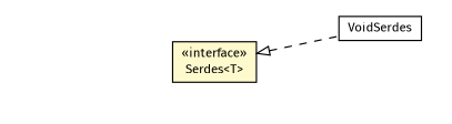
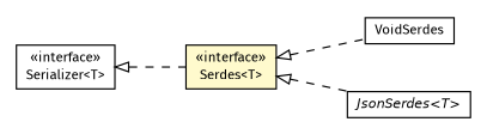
  digraph {
    fontname="Fira Sans"
    nodesep=0.25
    rankdir=LR
    ranksep=0.5
    node [fontcolor=black fontname="Fira Sans" fontsize=10.0 shape=plaintext]
    edge [arrowtail=empty dir=back fontname="Fira Sans" fontsize=10 headport=p labelfontname=Helvetica labelfontsize=10 style=dashed tailport=p]
    n1 [label=<<table title="org.turbogwt.core.http.client.serialization.VoidSerdes" border="0" cellborder="1" cellspacing="0" cellpadding="2" port="p" href="./VoidSerdes.html"> 		<tr><td><table border="0" cellspacing="0" cellpadding="1"> <tr><td align="center" balign="center"> VoidSerdes </td></tr> 		</table></td></tr> 		</table>>]
+   n2 [label=<<table title="org.turbogwt.core.http.client.serialization.JsonSerdes" border="0" cellborder="1" cellspacing="0" cellpadding="2" port="p" href="./JsonSerdes.html"> 		<tr><td><table border="0" cellspacing="0" cellpadding="1"> <tr><td align="center" balign="center"><font face="Helvetica-Oblique"> JsonSerdes&lt;T&gt; </font></td></tr> 		</table></td></tr> 		</table>>]
    n3 [label=<<table title="org.turbogwt.core.http.client.serialization.Serdes" border="0" cellborder="1" cellspacing="0" cellpadding="2" port="p" bgcolor="lemonChiffon" href="./Serdes.html"> 		<tr><td><table border="0" cellspacing="0" cellpadding="1"> <tr><td align="center" balign="center"> &#171;interface&#187; </td></tr> <tr><td align="center" balign="center"> Serdes&lt;T&gt; </td></tr> 		</table></td></tr> 		</table>>]
+   n4 [label=<<table title="org.turbogwt.core.http.client.serialization.Serializer" border="0" cellborder="1" cellspacing="0" cellpadding="2" port="p" href="./Serializer.html"> 		<tr><td><table border="0" cellspacing="0" cellpadding="1"> <tr><td align="center" balign="center"> &#171;interface&#187; </td></tr> <tr><td align="center" balign="center"> Serializer&lt;T&gt; </td></tr> 		</table></td></tr> 		</table>>]
    n3 -> n1
+   n3 -> n2
+   n4 -> n3
  }
